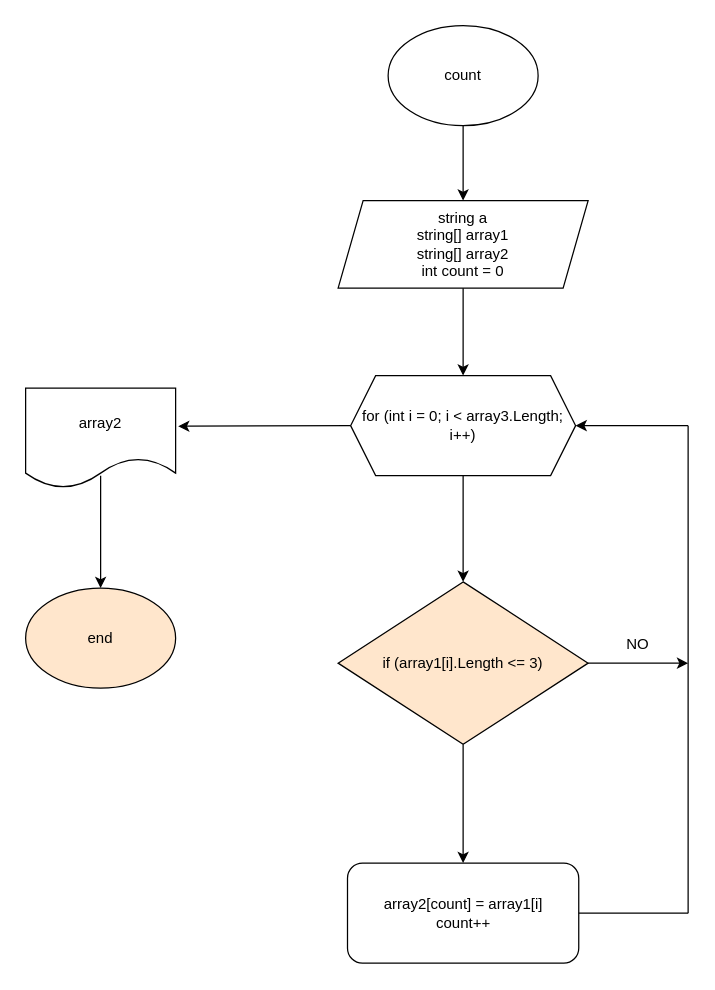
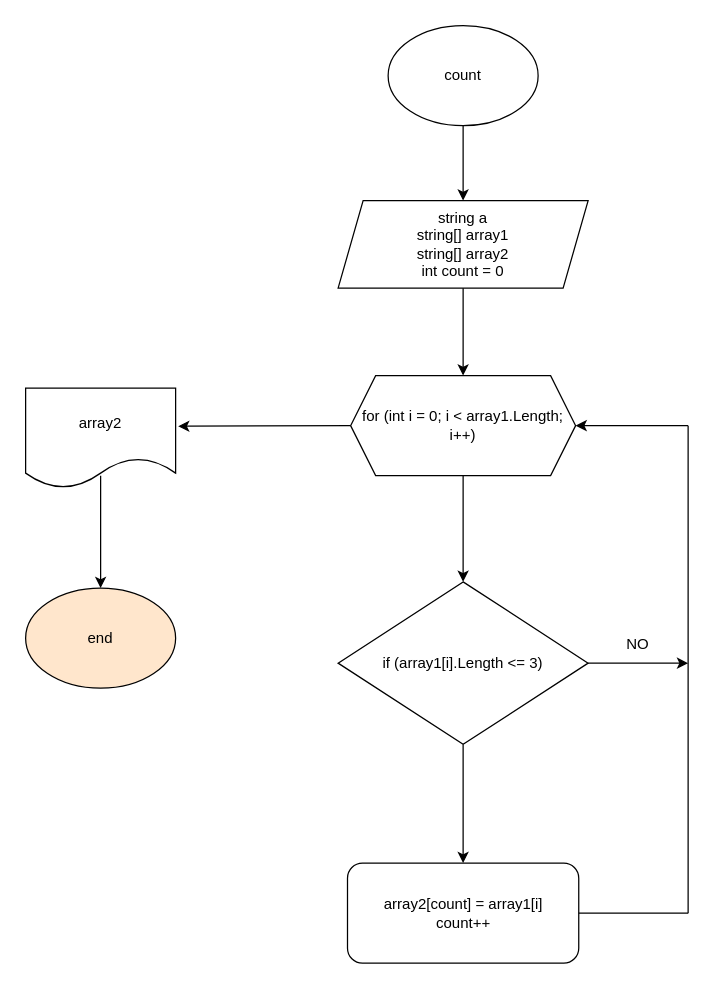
  <mxCell id="0" />
  <mxCell id="1" parent="0" />
  <mxCell id="2" value="count" style="ellipse;whiteSpace=wrap;html=1;" vertex="1" parent="1"><mxGeometry x="310" y="20" width="120" height="80" as="geometry" /></mxCell>
  <mxCell id="3" value="string a&lt;br&gt;string[] array1&lt;br&gt;string[] array2&lt;br&gt;int count = 0" style="shape=parallelogram;perimeter=parallelogramPerimeter;whiteSpace=wrap;html=1;fixedSize=1;" vertex="1" parent="1"><mxGeometry x="270" y="160" width="200" height="70" as="geometry" /></mxCell>
- <mxCell id="4" value="for (int i = 0; i &lt; array3.Length; i++)" style="shape=hexagon;perimeter=hexagonPerimeter2;whiteSpace=wrap;html=1;fixedSize=1;" vertex="1" parent="1"><mxGeometry x="280" y="300" width="180" height="80" as="geometry" /></mxCell>
- <mxCell id="5" value="if (array1[i].Length &lt;= 3)" style="rhombus;whiteSpace=wrap;html=1;fillColor=#ffe6cc;" vertex="1" parent="1"><mxGeometry x="270" y="465" width="200" height="130" as="geometry" /></mxCell>
+ <mxCell id="4" value="for (int i = 0; i &lt; array1.Length; i++)" style="shape=hexagon;perimeter=hexagonPerimeter2;whiteSpace=wrap;html=1;fixedSize=1;" vertex="1" parent="1"><mxGeometry x="280" y="300" width="180" height="80" as="geometry" /></mxCell>
+ <mxCell id="5" value="if (array1[i].Length &lt;= 3)" style="rhombus;whiteSpace=wrap;html=1;" vertex="1" parent="1"><mxGeometry x="270" y="465" width="200" height="130" as="geometry" /></mxCell>
  <mxCell id="6" value="array2[count] = array1[i]&lt;br&gt;count++" style="whiteSpace=wrap;html=1;rounded=1;" vertex="1" parent="1"><mxGeometry x="277.5" y="690" width="185" height="80" as="geometry" /></mxCell>
  <mxCell id="7" value="array2" style="shape=document;whiteSpace=wrap;html=1;boundedLbl=1;" vertex="1" parent="1"><mxGeometry x="20" y="310" width="120" height="80" as="geometry" /></mxCell>
  <mxCell id="8" value="end" style="ellipse;whiteSpace=wrap;html=1;fillColor=#ffe6cc;" vertex="1" parent="1"><mxGeometry x="20" y="470" width="120" height="80" as="geometry" /></mxCell>
  <mxCell id="9" value="" style="endArrow=classic;html=1;rounded=0;entryX=0.5;entryY=0;entryDx=0;entryDy=0;" edge="1" parent="1" target="3"><mxGeometry width="50" height="50" relative="1" as="geometry"><mxPoint x="370" y="100" as="sourcePoint" /><mxPoint x="420" y="50" as="targetPoint" /></mxGeometry></mxCell>
  <mxCell id="10" value="" style="endArrow=classic;html=1;rounded=0;" edge="1" parent="1" target="4"><mxGeometry width="50" height="50" relative="1" as="geometry"><mxPoint x="370" y="230" as="sourcePoint" /><mxPoint x="420" y="180" as="targetPoint" /></mxGeometry></mxCell>
  <mxCell id="11" value="" style="endArrow=classic;html=1;rounded=0;" edge="1" parent="1" target="5"><mxGeometry width="50" height="50" relative="1" as="geometry"><mxPoint x="370" y="380" as="sourcePoint" /><mxPoint x="420" y="330" as="targetPoint" /></mxGeometry></mxCell>
  <mxCell id="12" value="" style="endArrow=classic;html=1;rounded=0;entryX=0.5;entryY=0;entryDx=0;entryDy=0;" edge="1" parent="1" target="6"><mxGeometry width="50" height="50" relative="1" as="geometry"><mxPoint x="370" y="595" as="sourcePoint" /><mxPoint x="420" y="545" as="targetPoint" /></mxGeometry></mxCell>
  <mxCell id="13" value="" style="endArrow=classic;html=1;rounded=0;entryX=1.017;entryY=0.381;entryDx=0;entryDy=0;entryPerimeter=0;" edge="1" parent="1" target="7"><mxGeometry width="50" height="50" relative="1" as="geometry"><mxPoint x="280" y="340" as="sourcePoint" /><mxPoint x="330" y="290" as="targetPoint" /></mxGeometry></mxCell>
  <mxCell id="14" value="" style="endArrow=classic;html=1;rounded=0;entryX=0.5;entryY=0;entryDx=0;entryDy=0;" edge="1" parent="1" target="8"><mxGeometry width="50" height="50" relative="1" as="geometry"><mxPoint x="80" y="380" as="sourcePoint" /><mxPoint x="130" y="330" as="targetPoint" /></mxGeometry></mxCell>
  <mxCell id="15" value="" style="endArrow=classic;html=1;rounded=0;" edge="1" parent="1"><mxGeometry width="50" height="50" relative="1" as="geometry"><mxPoint x="470" y="530" as="sourcePoint" /><mxPoint x="550" y="530" as="targetPoint" /></mxGeometry></mxCell>
  <mxCell id="16" value="" style="endArrow=classic;html=1;rounded=0;entryX=1;entryY=0.5;entryDx=0;entryDy=0;" edge="1" parent="1" target="4"><mxGeometry width="50" height="50" relative="1" as="geometry"><mxPoint x="550" y="340" as="sourcePoint" /><mxPoint x="600" y="290" as="targetPoint" /></mxGeometry></mxCell>
  <mxCell id="17" value="" style="endArrow=none;html=1;rounded=0;" edge="1" parent="1"><mxGeometry width="50" height="50" relative="1" as="geometry"><mxPoint x="550" y="730" as="sourcePoint" /><mxPoint x="550" y="340" as="targetPoint" /></mxGeometry></mxCell>
  <mxCell id="18" value="" style="endArrow=none;html=1;rounded=0;exitX=1;exitY=0.5;exitDx=0;exitDy=0;" edge="1" parent="1" source="6"><mxGeometry width="50" height="50" relative="1" as="geometry"><mxPoint x="500" y="770" as="sourcePoint" /><mxPoint x="550" y="730" as="targetPoint" /></mxGeometry></mxCell>
  <mxCell id="19" value="NO" style="text;html=1;strokeColor=none;fillColor=none;align=center;verticalAlign=middle;whiteSpace=wrap;rounded=0;" vertex="1" parent="1"><mxGeometry x="480" y="500" width="60" height="30" as="geometry" /></mxCell>
